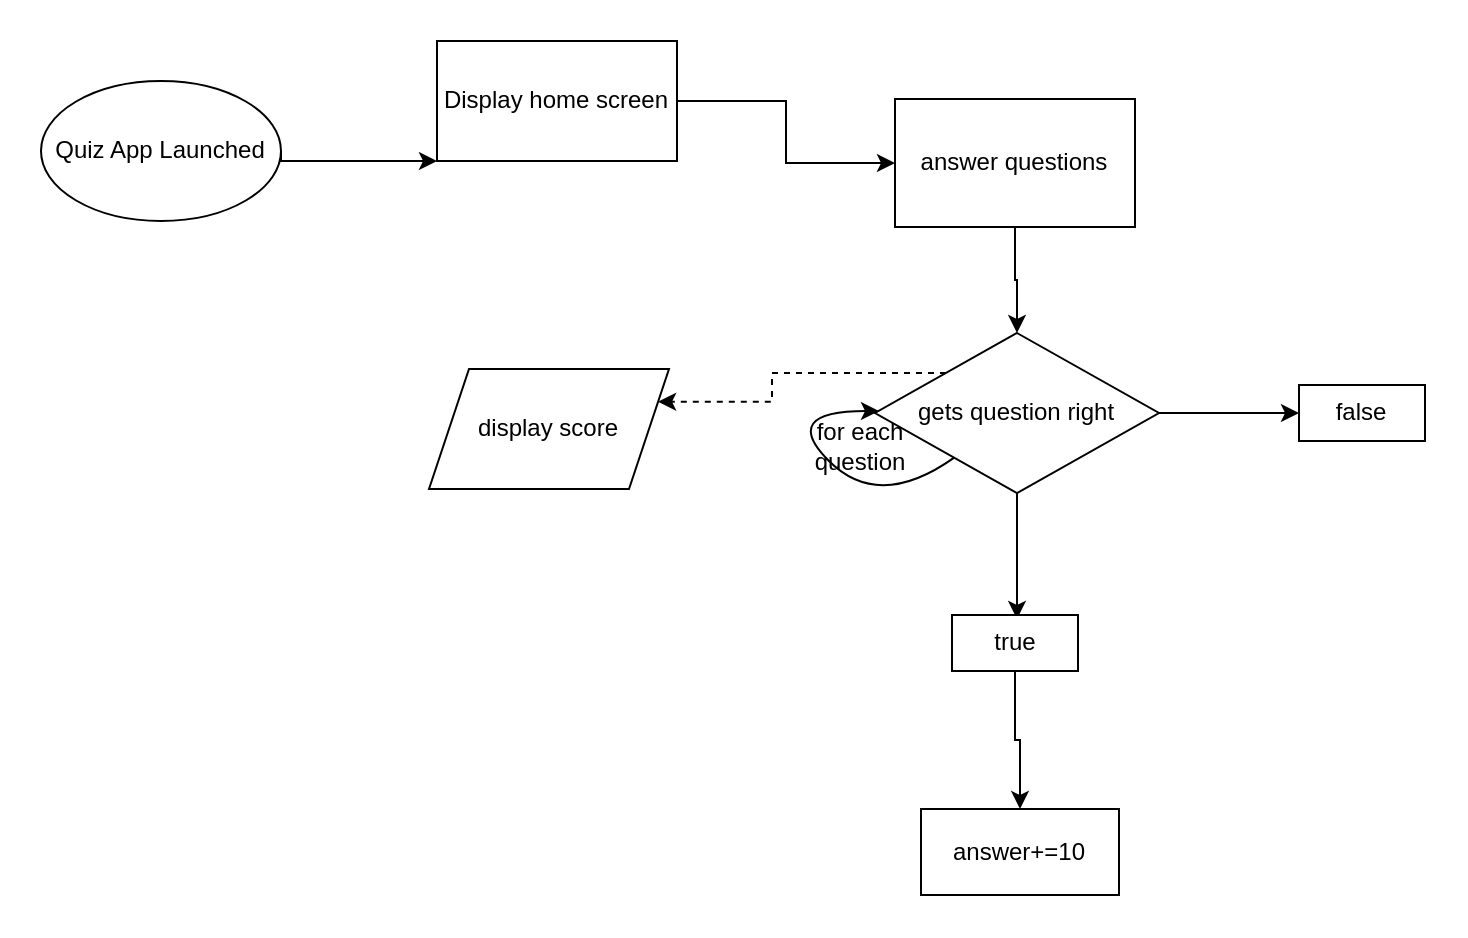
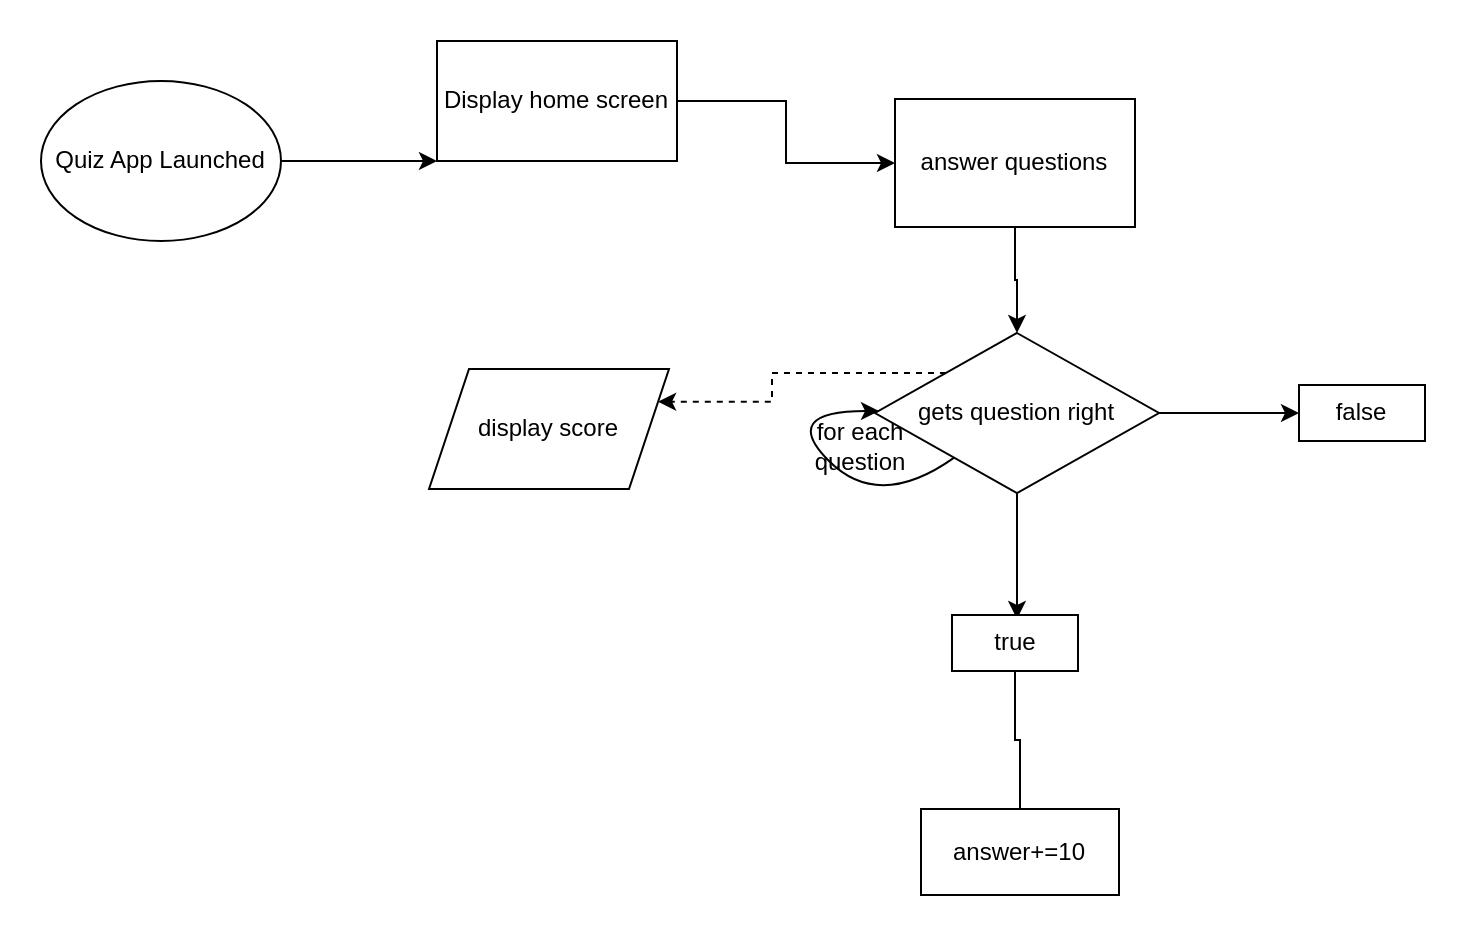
  <mxCell id="0" />
  <mxCell id="1" parent="0" />
  <mxCell id="2" style="edgeStyle=orthogonalEdgeStyle;rounded=0;orthogonalLoop=1;jettySize=auto;html=1;exitX=1;exitY=0.5;exitDx=0;exitDy=0;" edge="1" parent="1" source="3" target="5"><mxGeometry relative="1" as="geometry"><Array as="points"><mxPoint x="184" y="80" /><mxPoint x="184" y="80" /></Array></mxGeometry></mxCell>
- <mxCell id="3" value="Quiz App Launched" style="ellipse;whiteSpace=wrap;html=1;" vertex="1" parent="1"><mxGeometry x="20" y="40" width="120" height="70" as="geometry" /></mxCell>
+ <mxCell id="3" value="Quiz App Launched" style="ellipse;whiteSpace=wrap;html=1;" vertex="1" parent="1"><mxGeometry x="20" y="40" width="120" height="80" as="geometry" /></mxCell>
  <mxCell id="4" style="edgeStyle=orthogonalEdgeStyle;rounded=0;orthogonalLoop=1;jettySize=auto;html=1;exitX=1;exitY=0.5;exitDx=0;exitDy=0;entryX=0;entryY=0.5;entryDx=0;entryDy=0;" edge="1" parent="1" source="5" target="7"><mxGeometry relative="1" as="geometry" /></mxCell>
  <mxCell id="5" value="Display home screen" style="rounded=0;whiteSpace=wrap;html=1;" vertex="1" parent="1"><mxGeometry x="218" y="20" width="120" height="60" as="geometry" /></mxCell>
  <mxCell id="6" style="edgeStyle=orthogonalEdgeStyle;rounded=0;orthogonalLoop=1;jettySize=auto;html=1;exitX=0.5;exitY=1;exitDx=0;exitDy=0;" edge="1" parent="1" source="7" target="11"><mxGeometry relative="1" as="geometry" /></mxCell>
  <mxCell id="7" value="answer questions" style="rounded=0;whiteSpace=wrap;html=1;" vertex="1" parent="1"><mxGeometry x="447" y="49" width="120" height="64" as="geometry" /></mxCell>
  <mxCell id="8" style="edgeStyle=orthogonalEdgeStyle;rounded=0;orthogonalLoop=1;jettySize=auto;html=1;exitX=0.5;exitY=1;exitDx=0;exitDy=0;" edge="1" parent="1" source="11"><mxGeometry relative="1" as="geometry"><mxPoint x="508" y="309" as="targetPoint" /></mxGeometry></mxCell>
  <mxCell id="9" style="edgeStyle=orthogonalEdgeStyle;rounded=0;orthogonalLoop=1;jettySize=auto;html=1;exitX=1;exitY=0.5;exitDx=0;exitDy=0;entryX=0;entryY=0.5;entryDx=0;entryDy=0;" edge="1" parent="1" source="11" target="12"><mxGeometry relative="1" as="geometry" /></mxCell>
  <mxCell id="10" style="edgeStyle=orthogonalEdgeStyle;rounded=0;orthogonalLoop=1;jettySize=auto;html=1;exitX=0;exitY=0;exitDx=0;exitDy=0;entryX=1;entryY=0.25;entryDx=0;entryDy=0;dashed=1;" edge="1" parent="1" source="11" target="18"><mxGeometry relative="1" as="geometry" /></mxCell>
  <mxCell id="11" value="gets question right" style="rhombus;whiteSpace=wrap;html=1;" vertex="1" parent="1"><mxGeometry x="437" y="166" width="142" height="80" as="geometry" /></mxCell>
  <mxCell id="12" value="false" style="rounded=0;whiteSpace=wrap;html=1;" vertex="1" parent="1"><mxGeometry x="649" y="192" width="63" height="28" as="geometry" /></mxCell>
- <mxCell id="13" style="edgeStyle=orthogonalEdgeStyle;rounded=0;orthogonalLoop=1;jettySize=auto;html=1;exitX=0.5;exitY=1;exitDx=0;exitDy=0;" edge="1" parent="1" source="14" target="17"><mxGeometry relative="1" as="geometry" /></mxCell>
+ <mxCell id="13" style="edgeStyle=orthogonalEdgeStyle;rounded=0;orthogonalLoop=1;jettySize=auto;html=1;exitX=0.5;exitY=1;exitDx=0;exitDy=0;endArrow=none;" edge="1" parent="1" source="14" target="17"><mxGeometry relative="1" as="geometry" /></mxCell>
  <mxCell id="14" value="true" style="rounded=0;whiteSpace=wrap;html=1;" vertex="1" parent="1"><mxGeometry x="475.5" y="307" width="63" height="28" as="geometry" /></mxCell>
  <mxCell id="15" value="" style="curved=1;endArrow=classic;html=1;rounded=0;" edge="1" parent="1" source="11"><mxGeometry width="50" height="50" relative="1" as="geometry"><mxPoint x="385" y="255" as="sourcePoint" /><mxPoint x="439" y="205" as="targetPoint" /><Array as="points"><mxPoint x="439" y="255" /><mxPoint x="389" y="205" /></Array></mxGeometry></mxCell>
  <mxCell id="16" value="for each question" style="text;html=1;strokeColor=none;fillColor=none;align=center;verticalAlign=middle;whiteSpace=wrap;rounded=0;" vertex="1" parent="1"><mxGeometry x="400" y="208" width="60" height="30" as="geometry" /></mxCell>
  <mxCell id="17" value="answer+=10" style="rounded=0;whiteSpace=wrap;html=1;" vertex="1" parent="1"><mxGeometry x="460" y="404" width="99" height="43" as="geometry" /></mxCell>
  <mxCell id="18" value="display score" style="shape=parallelogram;perimeter=parallelogramPerimeter;whiteSpace=wrap;html=1;fixedSize=1;" vertex="1" parent="1"><mxGeometry x="214" y="184" width="120" height="60" as="geometry" /></mxCell>
